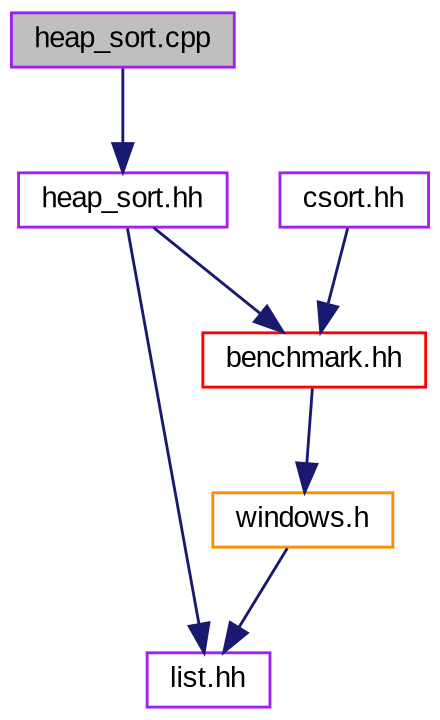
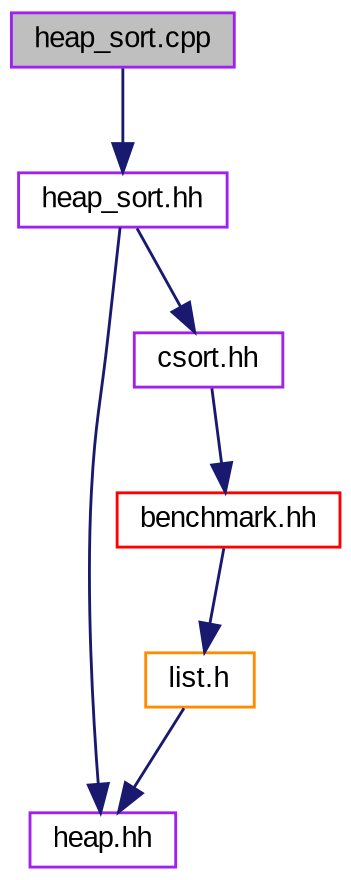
  digraph {
    fontname="Liberation Sans"
    node [color=purple fillcolor=white fontname="Liberation Sans" fontsize=10 shape=record style=filled]
    edge [color=midnightblue fontname="Liberation Sans" fontsize=10 labelfontname=Helvetica labelfontsize=10 style=solid]
    n1 [fillcolor=grey75 fontcolor=black height=0.2 label="heap_sort.cpp" width=0.4]
    n2 [height=0.2 label="heap_sort.hh" width=0.4]
-   n3 [height=0.2 label="list.hh" width=0.4]
+   n3 [height=0.2 label="heap.hh" width=0.4]
    n4 [height=0.2 label="csort.hh" width=0.4]
    n5 [color=red height=0.2 label="benchmark.hh" width=0.4]
-   n6 [color=darkorange height=0.2 label="windows.h" width=0.4]
+   n6 [color=darkorange height=0.2 label="list.h" width=0.4]
    n1 -> n2
    n2 -> n3
-   n2 -> n5
+   n2 -> n4
    n4 -> n5
    n5 -> n6
    n6 -> n3
  }
